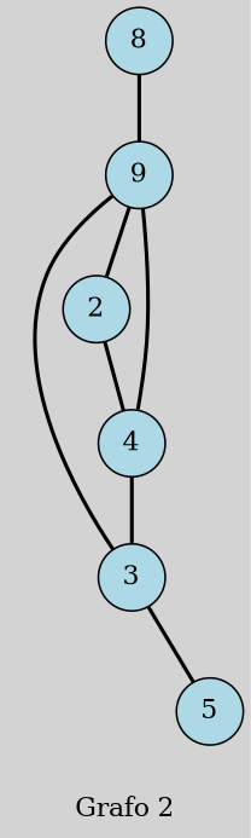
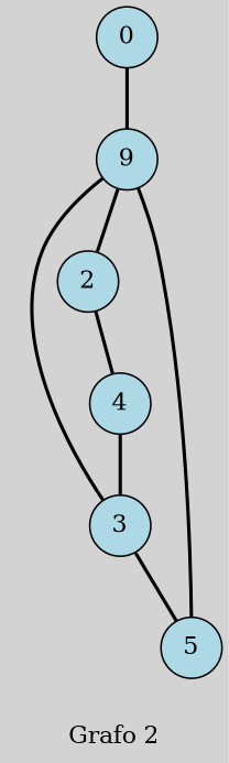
  graph {
    bgcolor=lightgrey
    label="Grafo 2"
    rankdir=TB
    node [fillcolor=lightblue shape=circle style=filled]
    edge [color=black penwidth=2]
    n1 [label=9]
    4
    3
    2
    5
-   0 [label=8]
+   0
    n1 -- 3
    n1 -- 2
-   4 -- n1
+   5 -- n1
    4 -- 3
    3 -- 5
    2 -- 4
    0 -- n1
  }
